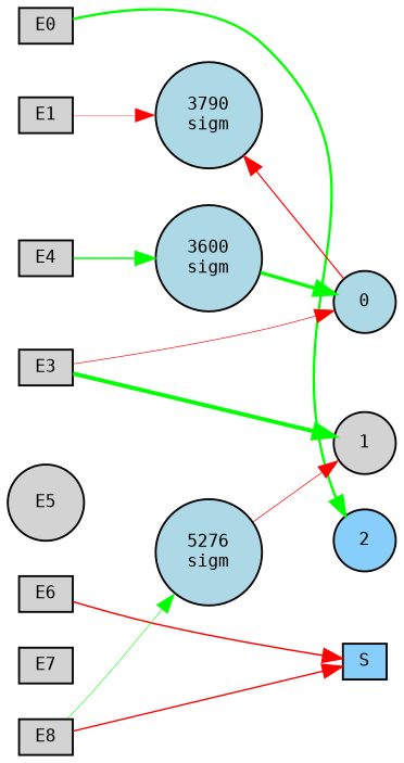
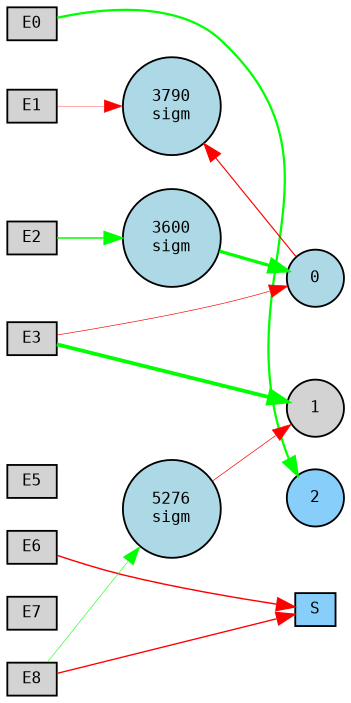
  digraph {
    fontname="DejaVu Sans Mono"
    rankdir=LR
    node [fillcolor=lightgray fontname="DejaVu Sans Mono" fontsize=9 shape=box style=filled]
    edge [fontname="DejaVu Sans Mono" style=solid]
    E0 [height=0.2 width=0.2]
    E1 [height=0.2 width=0.2]
-   E2 [height=0.2 width=0.2 label=E4]
+   E2 [height=0.2 width=0.2]
    E3 [height=0.2 width=0.2]
-   E5 [height=0.2 shape=circle width=0.2]
+   E5 [height=0.2 width=0.2]
    E6 [height=0.2 width=0.2]
    E7 [height=0.2 width=0.2]
    E8 [height=0.2 width=0.2]
    0 [fillcolor=lightblue height=0.2 shape=circle width=0.2]
    1 [height=0.2 shape=circle width=0.2]
    2 [fillcolor=lightskyblue height=0.2 shape=circle width=0.2]
    S [fillcolor=lightskyblue height=0.2 width=0.2]
    n13 [fillcolor=lightblue height=0.2 label="3790\nsigm" shape=circle width=0.2]
    n14 [fillcolor=lightblue height=0.2 label="3600\nsigm" shape=circle width=0.2]
    n15 [fillcolor=lightblue height=0.2 label="5276\nsigm" shape=circle width=0.2]
    subgraph sub_1 {
      rank=source
      E0
      E1
      E2
      E3
      E5
      E6
      E7
      E8
    }
    subgraph sub_2 {
      rank=sink
      0
      1
      2
      S
    }
    E0 -> E1 [style=invis]
    E0 -> 2 [color=green penwidth=1.2321468531495243]
    E1 -> E2 [style=invis]
    E1 -> n13 [color=red penwidth=0.17243350469331314]
    E2 -> E3 [style=invis]
    E2 -> n14 [color=green penwidth=0.8413916698272542]
    E3 -> 0 [color=red penwidth=0.3543323415083093]
    E3 -> 1 [color=green penwidth=2.0660489586477953]
    E5 -> E6 [style=invis]
    E6 -> E7 [style=invis]
    E6 -> S [color=red penwidth=0.7752633871110503]
    E7 -> E8 [style=invis]
    E8 -> S [color=red penwidth=0.7389159154287048]
    E8 -> n15 [color=green penwidth=0.2998846965724974]
    0 -> 1 [style=invis]
    0 -> n13 [color=red penwidth=0.6305957249726176]
    1 -> 2 [style=invis]
    2 -> S [style=invis]
    n14 -> 0 [color=green penwidth=1.7619434410819963]
    n15 -> 1 [color=red penwidth=0.3787003385888674]
  }
